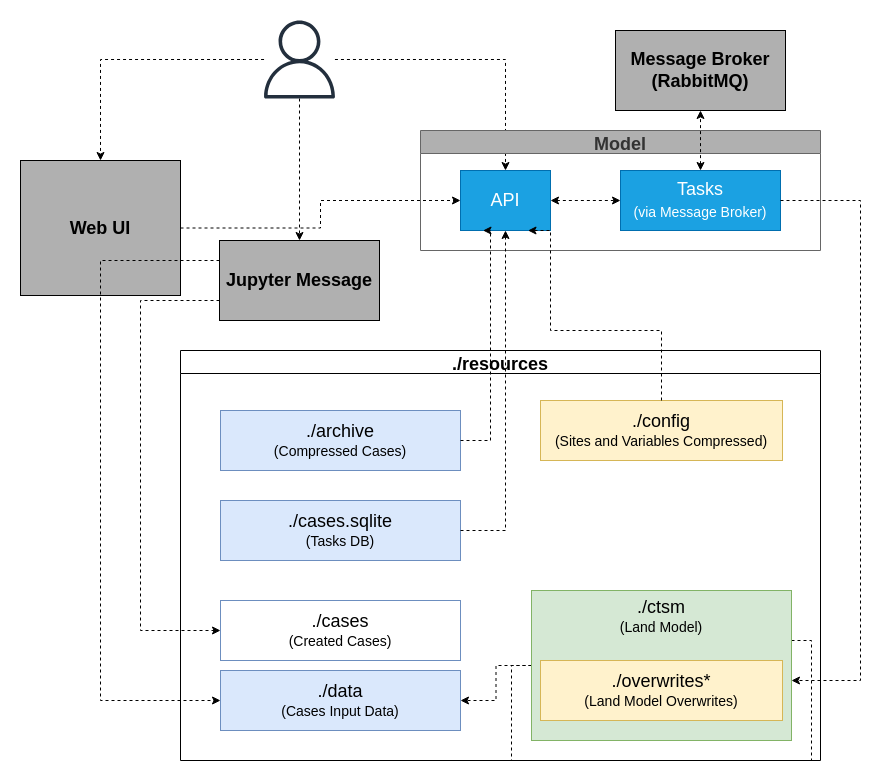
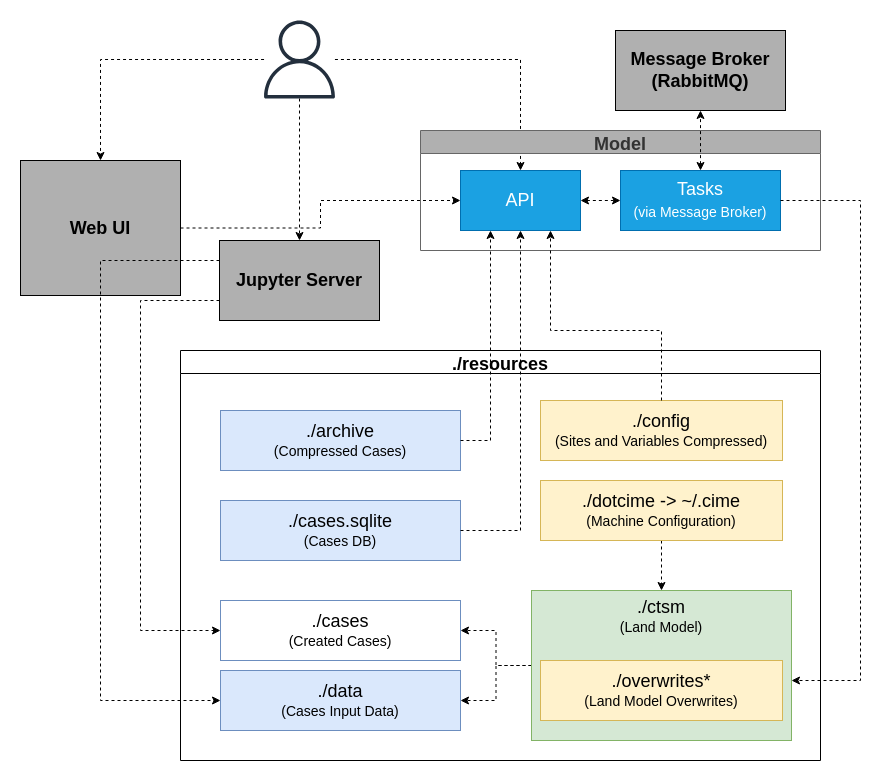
  <mxCell id="0" />
  <mxCell id="1" parent="0" />
  <mxCell id="2" style="edgeStyle=orthogonalEdgeStyle;rounded=0;orthogonalLoop=1;jettySize=auto;html=1;exitX=1;exitY=0.5;exitDx=0;exitDy=0;entryX=0;entryY=0.5;entryDx=0;entryDy=0;dashed=1;" parent="1" source="3" target="10" edge="1"><mxGeometry relative="1" as="geometry"><mxPoint x="460" y="260" as="targetPoint" /></mxGeometry></mxCell>
  <mxCell id="3" value="&lt;div style=&quot;font-size: 18px;&quot;&gt;&lt;b&gt;&lt;font style=&quot;font-size: 18px;&quot;&gt;Web UI&lt;/font&gt;&lt;/b&gt;&lt;/div&gt;" style="rounded=0;whiteSpace=wrap;html=1;fillColor=#B0B0B0;" parent="1" vertex="1"><mxGeometry x="20" y="160" width="160" height="135" as="geometry" /></mxCell>
  <mxCell id="4" style="edgeStyle=orthogonalEdgeStyle;rounded=0;orthogonalLoop=1;jettySize=auto;html=1;dashed=1;" parent="1" source="7" target="3" edge="1"><mxGeometry relative="1" as="geometry" /></mxCell>
  <mxCell id="5" style="edgeStyle=orthogonalEdgeStyle;rounded=0;orthogonalLoop=1;jettySize=auto;html=1;dashed=1;" parent="1" source="7" target="10" edge="1"><mxGeometry relative="1" as="geometry"><mxPoint x="600" y="160" as="targetPoint" /></mxGeometry></mxCell>
  <mxCell id="6" style="edgeStyle=orthogonalEdgeStyle;rounded=0;orthogonalLoop=1;jettySize=auto;html=1;fontColor=#FFFFFF;dashed=1;" edge="1" parent="1" source="7" target="16"><mxGeometry relative="1" as="geometry" /></mxCell>
  <mxCell id="7" value="" style="sketch=0;outlineConnect=0;fontColor=#232F3E;gradientColor=none;fillColor=#232F3D;strokeColor=none;dashed=0;verticalLabelPosition=bottom;verticalAlign=top;align=center;html=1;fontSize=12;fontStyle=0;aspect=fixed;pointerEvents=1;shape=mxgraph.aws4.user;" parent="1" vertex="1"><mxGeometry x="260" y="20" width="78" height="78" as="geometry" /></mxCell>
  <mxCell id="8" value="Model" style="swimlane;fontSize=18;fillColor=#B0B0B0;strokeColor=#666666;fontColor=#333333;" parent="1" vertex="1"><mxGeometry x="420" y="130" width="400" height="120" as="geometry"><mxRectangle x="440" y="120" width="110" height="30" as="alternateBounds" /></mxGeometry></mxCell>
  <mxCell id="9" style="edgeStyle=orthogonalEdgeStyle;rounded=0;orthogonalLoop=1;jettySize=auto;html=1;exitX=1;exitY=0.5;exitDx=0;exitDy=0;entryX=0;entryY=0.5;entryDx=0;entryDy=0;fontSize=18;startArrow=classic;startFill=1;dashed=1;" parent="8" source="10" target="11" edge="1"><mxGeometry relative="1" as="geometry" /></mxCell>
- <mxCell id="10" value="API" style="whiteSpace=wrap;html=1;fontSize=18;fillColor=#1ba1e2;strokeColor=#006EAF;fontColor=#ffffff;" parent="8" vertex="1"><mxGeometry x="40" y="40" width="90" height="60" as="geometry" /></mxCell>
+ <mxCell id="10" value="API" style="whiteSpace=wrap;html=1;fontSize=18;fillColor=#1ba1e2;strokeColor=#006EAF;fontColor=#ffffff;" parent="8" vertex="1"><mxGeometry x="40" y="40" width="120" height="60" as="geometry" /></mxCell>
  <mxCell id="11" value="&lt;div&gt;Tasks&lt;/div&gt;&lt;div&gt;&lt;font style=&quot;font-size: 14px;&quot;&gt;(via Message Broker)&lt;/font&gt;&lt;/div&gt;" style="whiteSpace=wrap;html=1;fontSize=18;fillColor=#1ba1e2;fontColor=#ffffff;strokeColor=#006EAF;" parent="8" vertex="1"><mxGeometry x="200" y="40" width="160" height="60" as="geometry" /></mxCell>
  <mxCell id="12" style="edgeStyle=orthogonalEdgeStyle;rounded=0;orthogonalLoop=1;jettySize=auto;html=1;exitX=0.5;exitY=0;exitDx=0;exitDy=0;entryX=0.5;entryY=1;entryDx=0;entryDy=0;dashed=1;fontSize=14;startArrow=classic;startFill=1;" parent="1" source="11" target="13" edge="1"><mxGeometry relative="1" as="geometry"><mxPoint x="1330" y="175" as="targetPoint" /><Array as="points"><mxPoint x="700" y="140" /><mxPoint x="700" y="140" /></Array></mxGeometry></mxCell>
  <mxCell id="13" value="&lt;b&gt;&lt;font style=&quot;font-size: 18px;&quot;&gt;Message Broker (RabbitMQ)&lt;/font&gt;&lt;/b&gt;" style="rounded=0;whiteSpace=wrap;html=1;fillColor=#B0B0B0;strokeColor=#000000;fontColor=#000000;" parent="1" vertex="1"><mxGeometry x="615" y="30" width="170" height="80" as="geometry" /></mxCell>
  <mxCell id="14" style="edgeStyle=orthogonalEdgeStyle;rounded=0;orthogonalLoop=1;jettySize=auto;html=1;exitX=0;exitY=0.75;exitDx=0;exitDy=0;entryX=0;entryY=0.5;entryDx=0;entryDy=0;dashed=1;startArrow=none;startFill=0;fontSize=18;" parent="1" source="16" target="26" edge="1"><mxGeometry relative="1" as="geometry"><Array as="points"><mxPoint x="140" y="300" /><mxPoint x="140" y="630" /></Array></mxGeometry></mxCell>
  <mxCell id="15" style="edgeStyle=orthogonalEdgeStyle;rounded=0;orthogonalLoop=1;jettySize=auto;html=1;exitX=0;exitY=0.25;exitDx=0;exitDy=0;entryX=0;entryY=0.5;entryDx=0;entryDy=0;dashed=1;startArrow=none;startFill=0;fontSize=18;" parent="1" source="16" target="27" edge="1"><mxGeometry relative="1" as="geometry"><Array as="points"><mxPoint x="100" y="260" /><mxPoint x="100" y="700" /></Array></mxGeometry></mxCell>
- <mxCell id="16" value="Jupyter Message" style="rounded=0;whiteSpace=wrap;html=1;fontSize=18;fontStyle=1;fillColor=#B0B0B0;" parent="1" vertex="1"><mxGeometry x="219" y="240" width="160" height="80" as="geometry" /></mxCell>
+ <mxCell id="16" value="Jupyter Server" style="rounded=0;whiteSpace=wrap;html=1;fontSize=18;fontStyle=1;fillColor=#B0B0B0;" parent="1" vertex="1"><mxGeometry x="219" y="240" width="160" height="80" as="geometry" /></mxCell>
  <mxCell id="17" value="./resources" style="swimlane;fontSize=18;" parent="1" vertex="1"><mxGeometry x="180" y="350" width="640" height="410" as="geometry"><mxRectangle x="450" y="400" width="110" height="30" as="alternateBounds" /></mxGeometry></mxCell>
  <mxCell id="18" value="&lt;div&gt;./archive&lt;/div&gt;&lt;div style=&quot;font-size: 14px;&quot;&gt;(Compressed Cases)&lt;br&gt;&lt;/div&gt;" style="whiteSpace=wrap;html=1;fontSize=18;fillColor=#dae8fc;strokeColor=#6c8ebf;" parent="17" vertex="1"><mxGeometry x="40" y="60" width="240" height="60" as="geometry" /></mxCell>
- <mxCell id="19" value="&lt;div&gt;./cases.sqlite&lt;/div&gt;&lt;div style=&quot;font-size: 14px;&quot;&gt;(Tasks DB)&lt;/div&gt;" style="whiteSpace=wrap;html=1;fontSize=18;fillColor=#dae8fc;strokeColor=#6c8ebf;" parent="17" vertex="1"><mxGeometry x="40" y="150" width="240" height="60" as="geometry" /></mxCell>
- <mxCell id="22" style="edgeStyle=orthogonalEdgeStyle;rounded=0;orthogonalLoop=1;jettySize=auto;html=1;exitX=0;exitY=0.5;exitDx=0;exitDy=0;dashed=1;startArrow=none;startFill=0;fontSize=18;" parent="17" source="24" target="25" edge="1"><mxGeometry relative="1" as="geometry" /></mxCell>
+ <mxCell id="19" value="&lt;div&gt;./cases.sqlite&lt;/div&gt;&lt;div style=&quot;font-size: 14px;&quot;&gt;(Cases DB)&lt;/div&gt;" style="whiteSpace=wrap;html=1;fontSize=18;fillColor=#dae8fc;strokeColor=#6c8ebf;" parent="17" vertex="1"><mxGeometry x="40" y="150" width="240" height="60" as="geometry" /></mxCell>
+ <mxCell id="20" style="edgeStyle=orthogonalEdgeStyle;rounded=0;orthogonalLoop=1;jettySize=auto;html=1;exitX=0.5;exitY=1;exitDx=0;exitDy=0;entryX=0.5;entryY=0;entryDx=0;entryDy=0;dashed=1;startArrow=none;startFill=0;fontSize=18;" parent="17" source="21" target="24" edge="1"><mxGeometry relative="1" as="geometry" /></mxCell>
+ <mxCell id="21" value="&lt;div&gt;./dotcime -&amp;gt; ~/.cime&lt;br&gt;&lt;/div&gt;&lt;div style=&quot;font-size: 14px;&quot;&gt;(Machine Configuration) &lt;/div&gt;" style="whiteSpace=wrap;html=1;fontSize=18;fillColor=#fff2cc;strokeColor=#d6b656;" parent="17" vertex="1"><mxGeometry x="360" y="130" width="242" height="60" as="geometry" /></mxCell>
+ <mxCell id="22" style="edgeStyle=orthogonalEdgeStyle;rounded=0;orthogonalLoop=1;jettySize=auto;html=1;exitX=0;exitY=0.5;exitDx=0;exitDy=0;entryX=1;entryY=0.5;entryDx=0;entryDy=0;dashed=1;startArrow=none;startFill=0;fontSize=18;" parent="17" source="24" target="26" edge="1"><mxGeometry relative="1" as="geometry" /></mxCell>
  <mxCell id="23" style="edgeStyle=orthogonalEdgeStyle;rounded=0;orthogonalLoop=1;jettySize=auto;html=1;exitX=0;exitY=0.5;exitDx=0;exitDy=0;entryX=1;entryY=0.5;entryDx=0;entryDy=0;dashed=1;startArrow=none;startFill=0;fontSize=18;" parent="17" source="24" target="27" edge="1"><mxGeometry relative="1" as="geometry" /></mxCell>
  <mxCell id="24" value="&lt;div&gt;./ctsm&lt;br&gt;&lt;/div&gt;&lt;div style=&quot;font-size: 14px;&quot;&gt;(Land Model)&lt;/div&gt;" style="whiteSpace=wrap;html=1;fontSize=18;fillColor=#d5e8d4;strokeColor=#82b366;verticalAlign=top;" parent="17" vertex="1"><mxGeometry x="351" y="240" width="260" height="150" as="geometry" /></mxCell>
  <mxCell id="25" value="&lt;div&gt;./overwrites*&lt;br&gt;&lt;/div&gt;&lt;div style=&quot;font-size: 14px&quot;&gt;(Land Model Overwrites)&lt;/div&gt;" style="whiteSpace=wrap;html=1;fontSize=18;fillColor=#fff2cc;strokeColor=#d6b656;" parent="17" vertex="1"><mxGeometry x="360" y="310" width="242" height="60" as="geometry" /></mxCell>
  <mxCell id="26" value="&lt;div&gt;./cases&lt;/div&gt;&lt;div style=&quot;font-size: 14px;&quot;&gt;(Created Cases)&lt;br&gt;&lt;/div&gt;" style="whiteSpace=wrap;html=1;fontSize=18;fillColor=#ffffff;strokeColor=#6c8ebf;" parent="17" vertex="1"><mxGeometry x="40" y="250" width="240" height="60" as="geometry" /></mxCell>
  <mxCell id="27" value="&lt;div&gt;./data&lt;/div&gt;&lt;div style=&quot;font-size: 14px;&quot;&gt;(Cases Input Data)&lt;br&gt;&lt;/div&gt;" style="whiteSpace=wrap;html=1;fontSize=18;fillColor=#dae8fc;strokeColor=#6c8ebf;" parent="17" vertex="1"><mxGeometry x="40" y="320" width="240" height="60" as="geometry" /></mxCell>
  <mxCell id="28" value="&lt;div&gt;./config&lt;br&gt;&lt;/div&gt;&lt;div style=&quot;font-size: 14px;&quot;&gt;(Sites and Variables Compressed)&lt;/div&gt;" style="whiteSpace=wrap;html=1;fontSize=18;fillColor=#fff2cc;strokeColor=#d6b656;" parent="17" vertex="1"><mxGeometry x="360" y="50" width="242" height="60" as="geometry" /></mxCell>
  <mxCell id="29" style="edgeStyle=orthogonalEdgeStyle;rounded=0;orthogonalLoop=1;jettySize=auto;html=1;exitX=1;exitY=0.5;exitDx=0;exitDy=0;entryX=0.25;entryY=1;entryDx=0;entryDy=0;dashed=1;startArrow=none;startFill=0;fontSize=18;" parent="1" source="18" target="10" edge="1"><mxGeometry relative="1" as="geometry"><Array as="points"><mxPoint x="490" y="440" /></Array></mxGeometry></mxCell>
  <mxCell id="30" style="edgeStyle=orthogonalEdgeStyle;rounded=0;orthogonalLoop=1;jettySize=auto;html=1;exitX=1;exitY=0.5;exitDx=0;exitDy=0;entryX=0.5;entryY=1;entryDx=0;entryDy=0;dashed=1;startArrow=none;startFill=0;fontSize=18;" parent="1" source="19" target="10" edge="1"><mxGeometry relative="1" as="geometry" /></mxCell>
  <mxCell id="31" style="edgeStyle=orthogonalEdgeStyle;rounded=0;orthogonalLoop=1;jettySize=auto;html=1;exitX=1;exitY=0.5;exitDx=0;exitDy=0;dashed=1;startArrow=none;startFill=0;fontSize=18;" parent="1" source="11" target="24" edge="1"><mxGeometry relative="1" as="geometry"><mxPoint x="1120" y="675" as="targetPoint" /><Array as="points"><mxPoint x="860" y="200" /><mxPoint x="860" y="680" /></Array></mxGeometry></mxCell>
  <mxCell id="32" style="edgeStyle=orthogonalEdgeStyle;rounded=0;orthogonalLoop=1;jettySize=auto;html=1;exitX=0.5;exitY=0;exitDx=0;exitDy=0;entryX=0.75;entryY=1;entryDx=0;entryDy=0;dashed=1;startArrow=none;startFill=0;fontSize=18;" parent="1" source="28" target="10" edge="1"><mxGeometry relative="1" as="geometry"><Array as="points"><mxPoint x="661" y="330" /><mxPoint x="550" y="330" /></Array></mxGeometry></mxCell>
